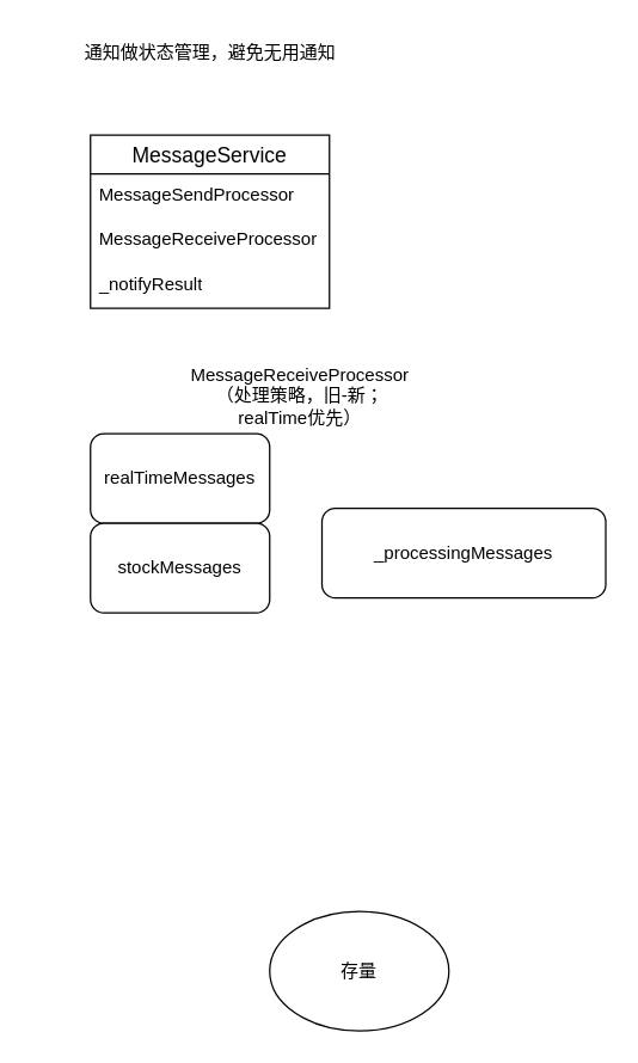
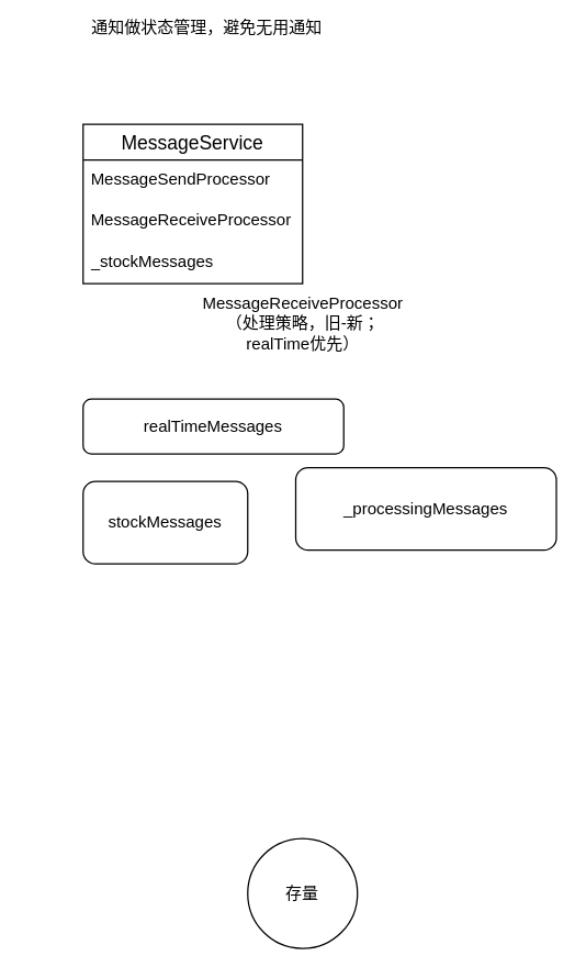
  <mxCell id="0" />
  <mxCell id="1" parent="0" />
  <mxCell id="2" value="MessageService" style="swimlane;fontStyle=0;childLayout=stackLayout;horizontal=1;startSize=26;horizontalStack=0;resizeParent=1;resizeParentMax=0;resizeLast=0;collapsible=1;marginBottom=0;align=center;fontSize=14;" parent="1" vertex="1"><mxGeometry x="60" y="90" width="160" height="116" as="geometry" /></mxCell>
  <mxCell id="3" value="MessageSendProcessor" style="text;strokeColor=none;fillColor=none;spacingLeft=4;spacingRight=4;overflow=hidden;rotatable=0;points=[[0,0.5],[1,0.5]];portConstraint=eastwest;fontSize=12;whiteSpace=wrap;html=1;" parent="2" vertex="1"><mxGeometry y="26" width="160" height="30" as="geometry" /></mxCell>
  <mxCell id="4" value="MessageReceiveProcessor" style="text;strokeColor=none;fillColor=none;spacingLeft=4;spacingRight=4;overflow=hidden;rotatable=0;points=[[0,0.5],[1,0.5]];portConstraint=eastwest;fontSize=12;whiteSpace=wrap;html=1;" parent="2" vertex="1"><mxGeometry y="56" width="160" height="30" as="geometry" /></mxCell>
- <mxCell id="5" value="_notifyResult" style="text;strokeColor=none;fillColor=none;spacingLeft=4;spacingRight=4;overflow=hidden;rotatable=0;points=[[0,0.5],[1,0.5]];portConstraint=eastwest;fontSize=12;whiteSpace=wrap;html=1;" parent="2" vertex="1"><mxGeometry y="86" width="160" height="30" as="geometry" /></mxCell>
- <mxCell id="6" value="通知做状态管理，避免无用通知" style="text;html=1;align=center;verticalAlign=middle;resizable=0;points=[];autosize=1;strokeColor=none;fillColor=none;" parent="1" vertex="1"><mxGeometry x="45" y="20" width="190" height="30" as="geometry" /></mxCell>
- <mxCell id="7" value="&lt;span style=&quot;text-align: left; text-wrap-mode: wrap;&quot;&gt;MessageReceiveProcessor（处理策略，旧-新；realTime优先&lt;/span&gt;&lt;span style=&quot;background-color: transparent; color: light-dark(rgb(0, 0, 0), rgb(255, 255, 255)); text-align: left; text-wrap-mode: wrap;&quot;&gt;）&lt;/span&gt;" style="text;html=1;align=center;verticalAlign=middle;resizable=0;points=[];autosize=1;strokeColor=none;fillColor=none;" parent="1" vertex="1"><mxGeometry y="250" width="360" height="30" as="geometry" x="20" /></mxCell>
- <mxCell id="8" value="realTimeMessages" style="rounded=1;whiteSpace=wrap;html=1;" parent="1" vertex="1"><mxGeometry x="60" y="290" width="120" height="60" as="geometry" /></mxCell>
+ <mxCell id="5" value="_stockMessages" style="text;strokeColor=none;fillColor=none;spacingLeft=4;spacingRight=4;overflow=hidden;rotatable=0;points=[[0,0.5],[1,0.5]];portConstraint=eastwest;fontSize=12;whiteSpace=wrap;html=1;" parent="2" vertex="1"><mxGeometry y="86" width="160" height="30" as="geometry" /></mxCell>
+ <mxCell id="6" value="通知做状态管理，避免无用通知" style="text;html=1;align=center;verticalAlign=middle;resizable=0;points=[];autosize=1;strokeColor=none;fillColor=none;" parent="1" vertex="1"><mxGeometry x="55" y="5" width="190" height="30" as="geometry" /></mxCell>
+ <mxCell id="7" value="&lt;span style=&quot;text-align: left; text-wrap-mode: wrap;&quot;&gt;MessageReceiveProcessor（处理策略，旧-新；realTime优先&lt;/span&gt;&lt;span style=&quot;background-color: transparent; color: light-dark(rgb(0, 0, 0), rgb(255, 255, 255)); text-align: left; text-wrap-mode: wrap;&quot;&gt;）&lt;/span&gt;" style="text;html=1;align=center;verticalAlign=middle;resizable=0;points=[];autosize=1;strokeColor=none;fillColor=none;" parent="1" vertex="1"><mxGeometry x="40" y="220" width="360" height="30" as="geometry" /></mxCell>
+ <mxCell id="8" value="realTimeMessages" style="rounded=1;whiteSpace=wrap;html=1;" parent="1" vertex="1"><mxGeometry x="60" y="290" width="190" height="40" as="geometry" /></mxCell>
  <mxCell id="9" value="stockMessages" style="rounded=1;whiteSpace=wrap;html=1;" parent="1" vertex="1"><mxGeometry x="60" y="350" width="120" height="60" as="geometry" /></mxCell>
  <mxCell id="10" value="_processingMessages" style="rounded=1;whiteSpace=wrap;html=1;" parent="1" vertex="1"><mxGeometry x="215" y="340" width="190" height="60" as="geometry" /></mxCell>
- <mxCell id="11" value="存量" style="ellipse;whiteSpace=wrap;html=1;" vertex="1" parent="1"><mxGeometry x="180" y="610" width="120" height="80" as="geometry" /></mxCell>
+ <mxCell id="11" value="存量" style="ellipse;whiteSpace=wrap;html=1;" vertex="1" parent="1"><mxGeometry x="180" y="610" width="80" height="80" as="geometry" /></mxCell>
